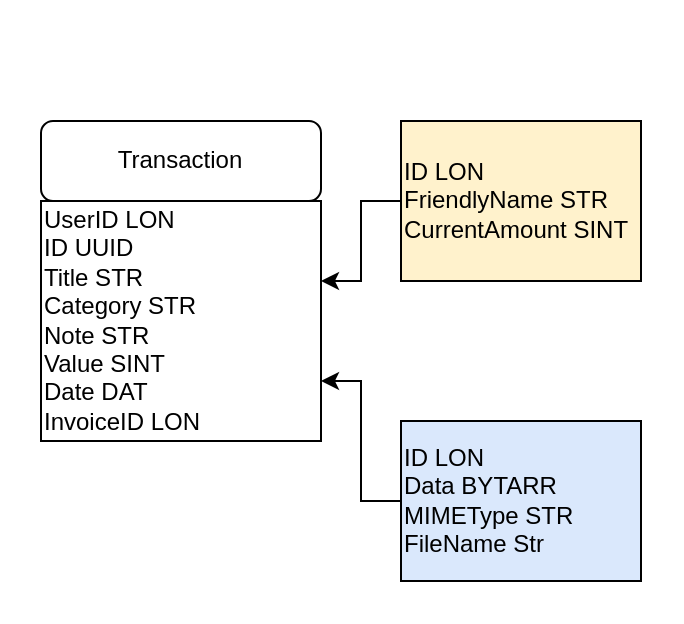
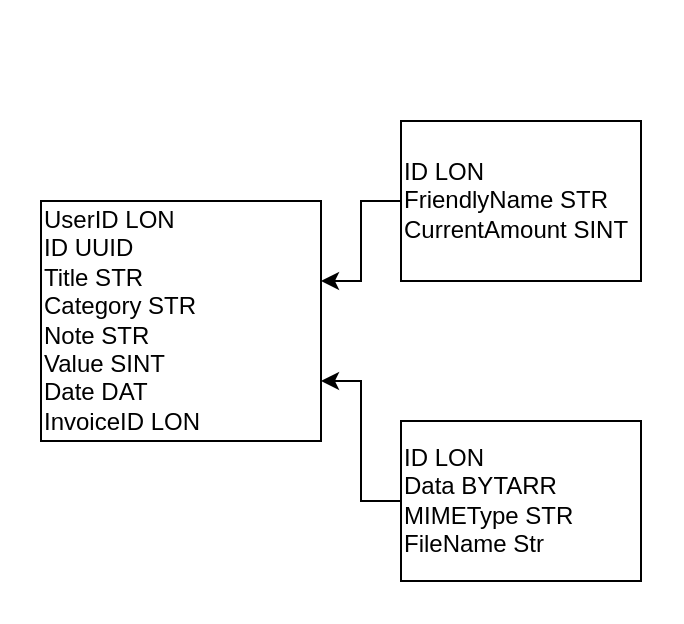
  <mxCell id="0" />
  <mxCell id="1" parent="0" />
  <mxCell id="2" value="" style="group" vertex="1" connectable="0" parent="1"><mxGeometry x="200" y="20" width="120" height="120" as="geometry" /></mxCell>
- <mxCell id="3" value="&lt;span&gt;ID LON&lt;/span&gt;&lt;br&gt;&lt;span&gt;FriendlyName STR&lt;br&gt;CurrentAmount SINT&lt;br&gt;&lt;/span&gt;" style="rounded=0;whiteSpace=wrap;html=1;strokeColor=default;align=left;fillColor=#fff2cc;" vertex="1" parent="2"><mxGeometry y="40" width="120" height="80" as="geometry" /></mxCell>
+ <mxCell id="3" value="&lt;span&gt;ID LON&lt;/span&gt;&lt;br&gt;&lt;span&gt;FriendlyName STR&lt;br&gt;CurrentAmount SINT&lt;br&gt;&lt;/span&gt;" style="rounded=0;whiteSpace=wrap;html=1;strokeColor=default;align=left;" vertex="1" parent="2"><mxGeometry y="40" width="120" height="80" as="geometry" /></mxCell>
  <mxCell id="4" value="" style="group" vertex="1" connectable="0" parent="1"><mxGeometry x="20" y="60" width="140" height="160" as="geometry" /></mxCell>
  <mxCell id="5" value="&lt;span&gt;UserID LON&lt;br&gt;ID UUID&lt;br&gt;Title STR&lt;/span&gt;&lt;br&gt;&lt;span&gt;Category STR&lt;br&gt;Note STR&lt;/span&gt;&lt;br&gt;&lt;span&gt;Value SINT&lt;/span&gt;&lt;span&gt;&lt;br&gt;Date DAT&lt;br&gt;InvoiceID LON&amp;nbsp;&lt;br&gt;&lt;/span&gt;" style="rounded=0;whiteSpace=wrap;html=1;strokeColor=default;align=left;" vertex="1" parent="4"><mxGeometry y="40" width="140" height="120" as="geometry" /></mxCell>
- <mxCell id="6" value="Transaction" style="rounded=1;whiteSpace=wrap;html=1;strokeColor=default;" vertex="1" parent="4"><mxGeometry width="140" height="40" as="geometry" /></mxCell>
  <mxCell id="7" value="" style="group" vertex="1" connectable="0" parent="1"><mxGeometry x="200" y="170" width="120" height="120" as="geometry" /></mxCell>
- <mxCell id="8" value="&lt;span&gt;ID LON&lt;br&gt;Data BYTARR&lt;br&gt;MIMEType STR&lt;br&gt;FileName Str&lt;br&gt;&lt;/span&gt;" style="rounded=0;whiteSpace=wrap;html=1;strokeColor=default;align=left;fillColor=#dae8fc;" vertex="1" parent="7"><mxGeometry y="40" width="120" height="80" as="geometry" /></mxCell>
+ <mxCell id="8" value="&lt;span&gt;ID LON&lt;br&gt;Data BYTARR&lt;br&gt;MIMEType STR&lt;br&gt;FileName Str&lt;br&gt;&lt;/span&gt;" style="rounded=0;whiteSpace=wrap;html=1;strokeColor=default;align=left;" vertex="1" parent="7"><mxGeometry y="40" width="120" height="80" as="geometry" /></mxCell>
  <mxCell id="9" style="edgeStyle=orthogonalEdgeStyle;rounded=0;orthogonalLoop=1;jettySize=auto;html=1;exitX=0;exitY=0.5;exitDx=0;exitDy=0;entryX=1;entryY=0.75;entryDx=0;entryDy=0;" edge="1" parent="1" source="8" target="5"><mxGeometry relative="1" as="geometry" /></mxCell>
  <mxCell id="10" style="edgeStyle=orthogonalEdgeStyle;rounded=0;orthogonalLoop=1;jettySize=auto;html=1;exitX=0;exitY=0.5;exitDx=0;exitDy=0;entryX=1;entryY=0.333;entryDx=0;entryDy=0;entryPerimeter=0;" edge="1" parent="1" source="3" target="5"><mxGeometry relative="1" as="geometry" /></mxCell>
